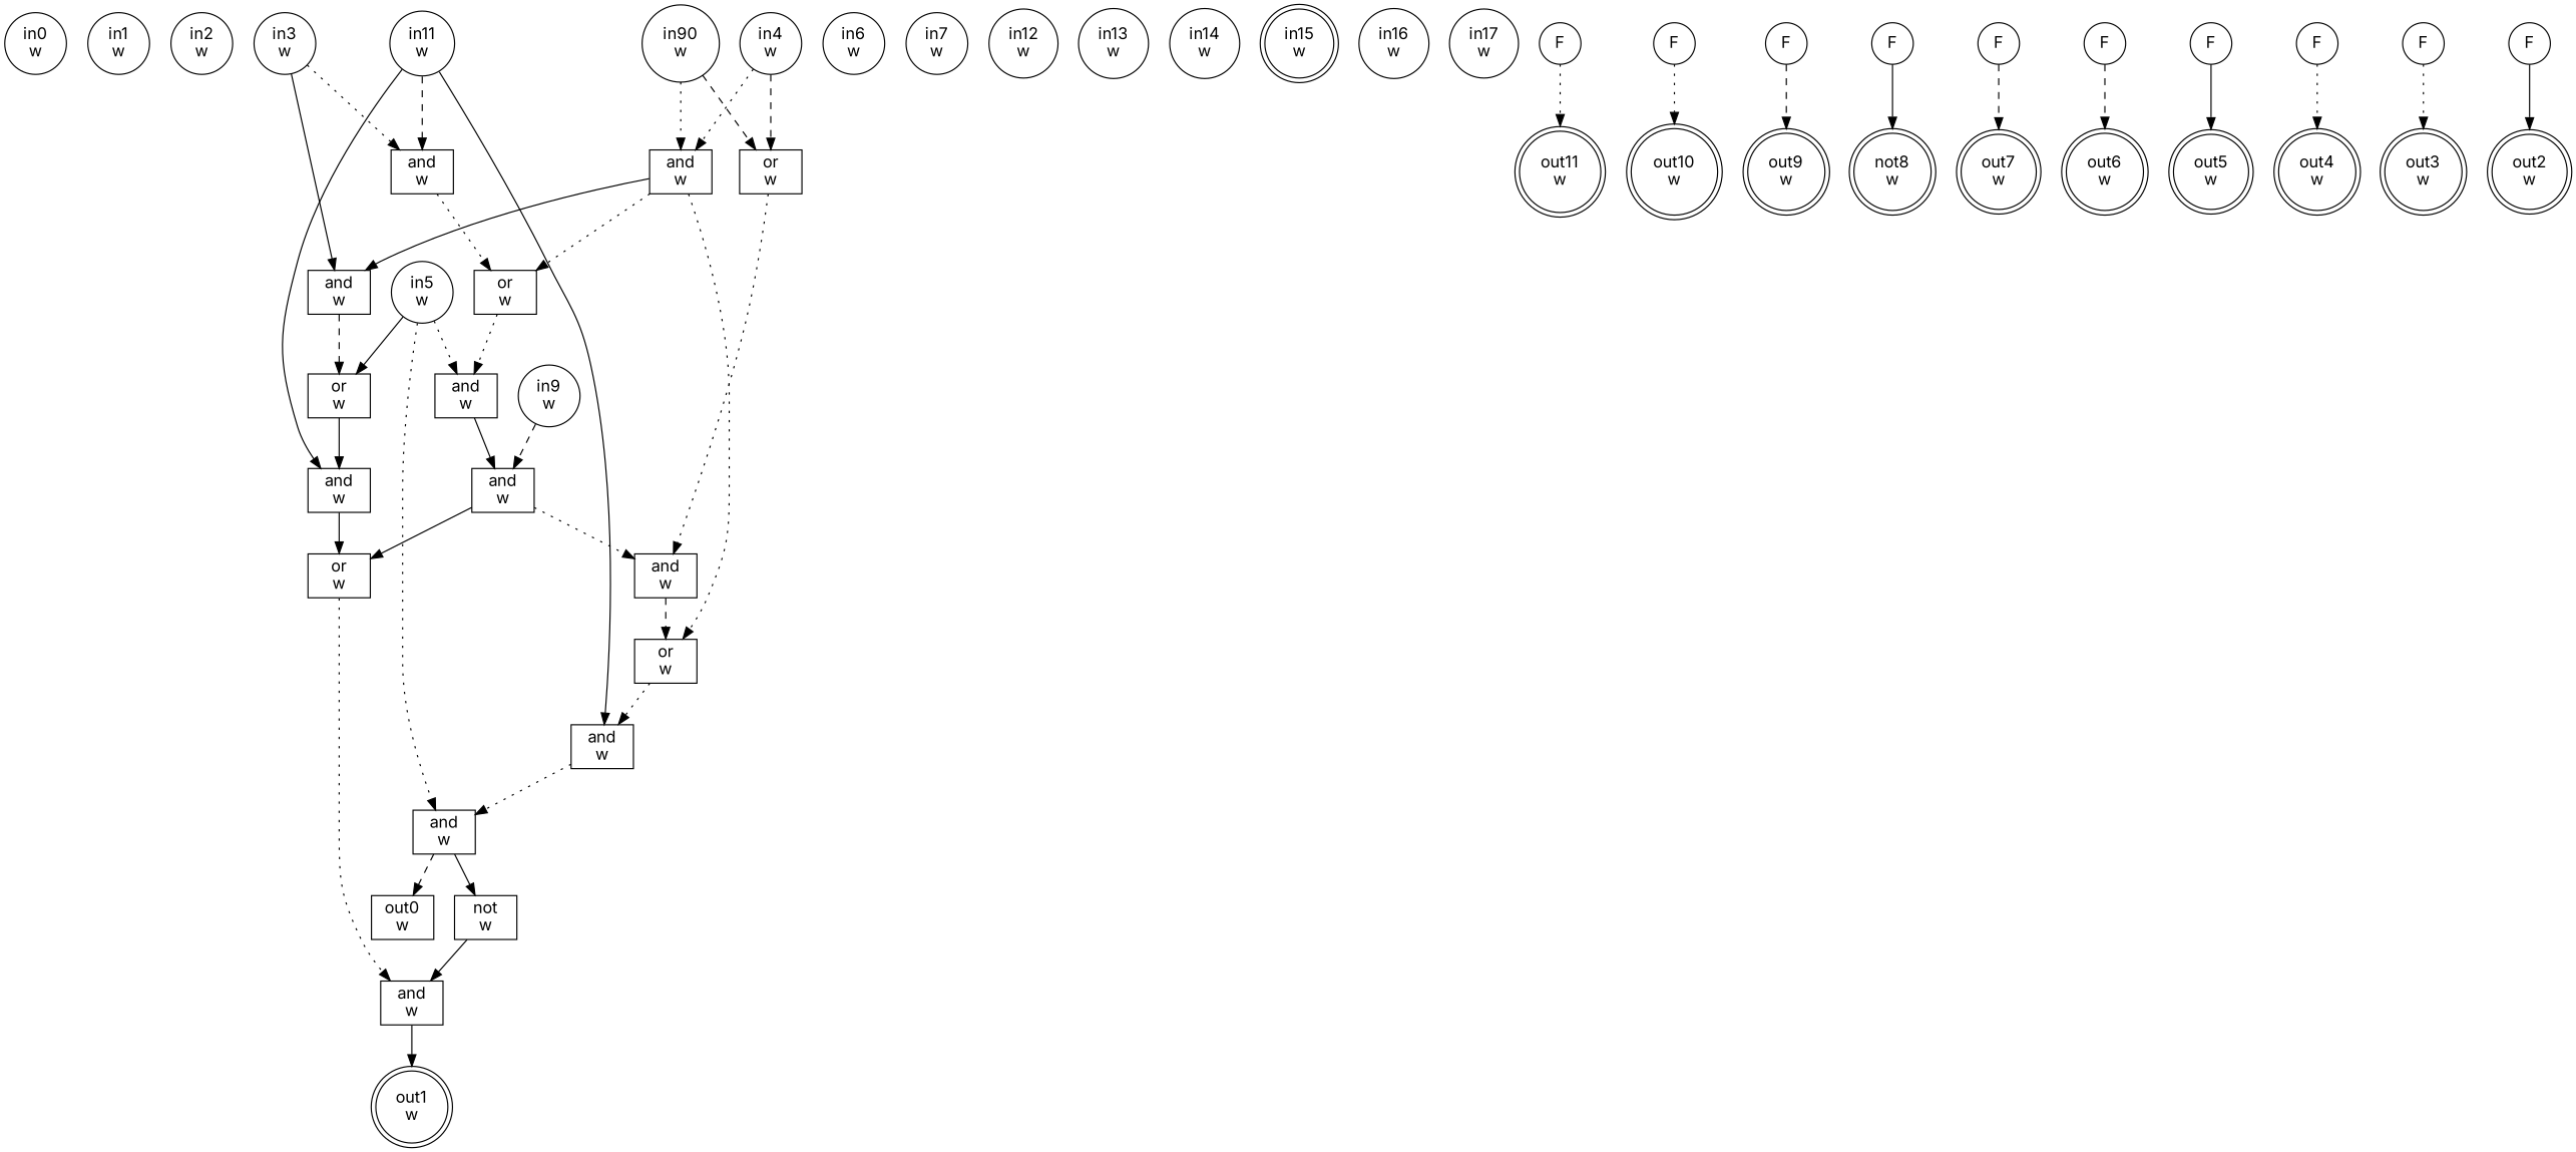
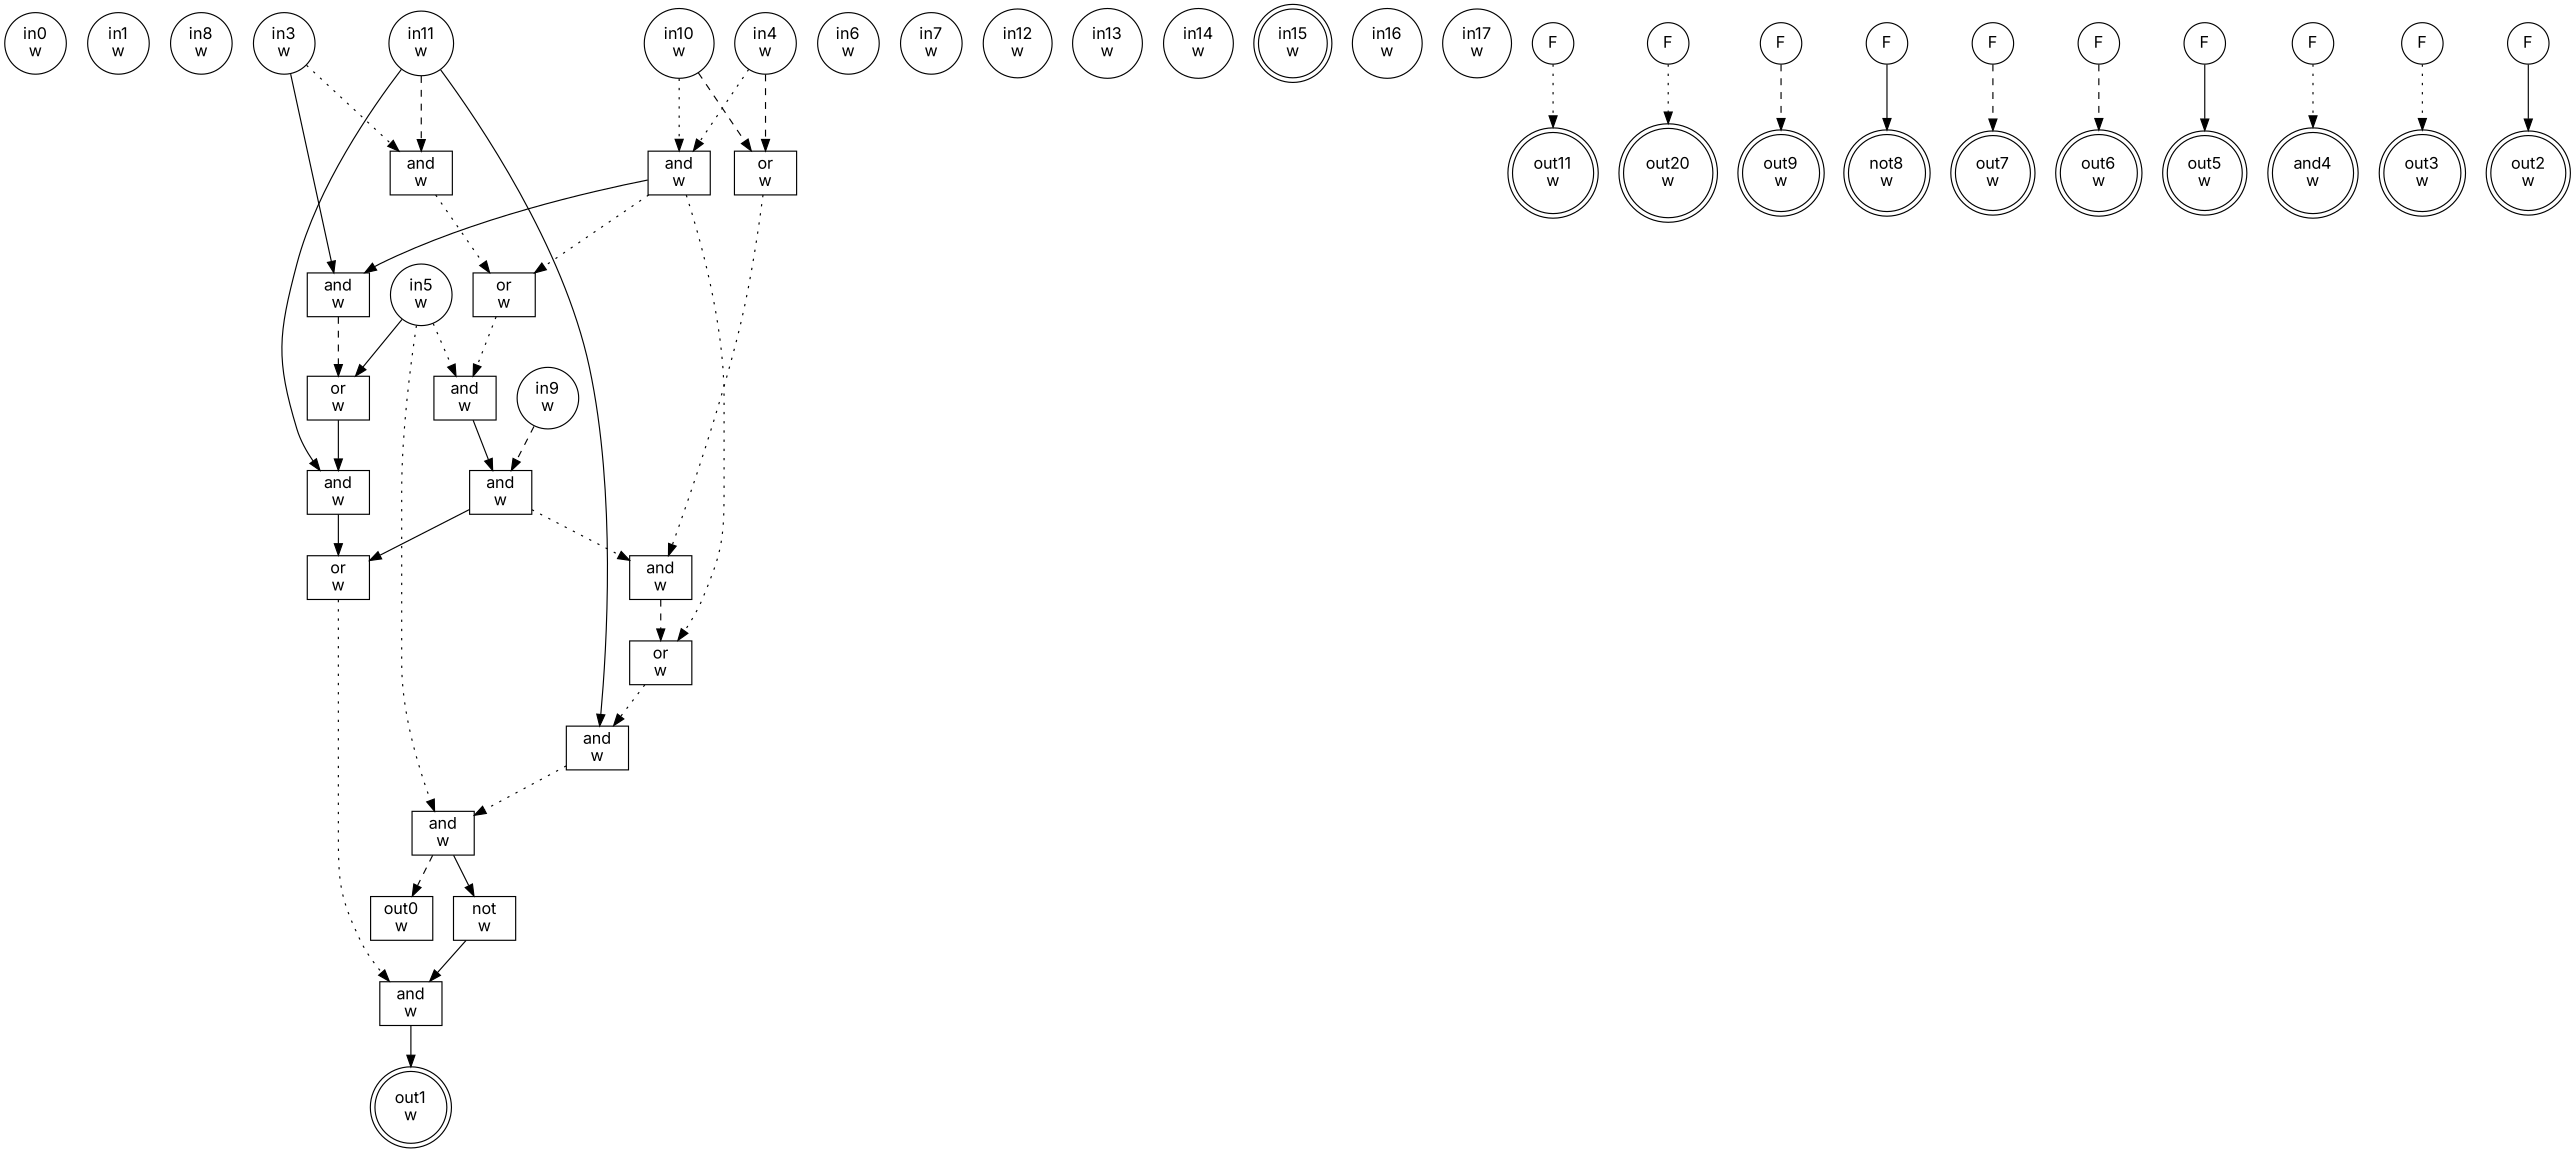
  digraph {
    fontname=Inter
    node [fillcolor=white fontname=Inter shape=circle style=filled]
    edge [fontcolor=forestgreen fontname=Inter style=dotted]
    n1 [label="in0\nw"]
    n2 [label="in1\nw"]
-   n3 [label="in2\nw"]
+   n3 [label="in8\nw"]
    n4 [label="in3\nw"]
    n5 [label="and\nw" shape=rect]
    n6 [label="and\nw" shape=rect]
    n7 [label="or\nw" shape=rect]
    n8 [label="or\nw" shape=rect]
    n9 [label="in4\nw"]
    n10 [label="and\nw" shape=rect]
    n11 [label="or\nw" shape=rect]
    n12 [label="or\nw" shape=rect]
    n13 [label="and\nw" shape=rect]
    n14 [label="in5\nw"]
    n15 [label="and\nw" shape=rect]
    n16 [label="and\nw" shape=rect]
    n17 [label="and\nw" shape=rect]
    n18 [label="and\nw" shape=rect]
    n19 [label="not\nw" shape=rect]
    n20 [label="out0\nw" shape=box]
    n21 [label="in6\nw"]
    n22 [label="in7\nw"]
    n23 [label="in9\nw"]
    n24 [label="or\nw" shape=rect]
-   n25 [label="in90\nw"]
+   n25 [label="in10\nw"]
    n26 [label="in11\nw"]
    n27 [label="and\nw" shape=rect]
    n28 [label="in12\nw"]
    n29 [label="in13\nw"]
    n30 [label="in14\nw"]
    n31 [label="in15\nw" shape=doublecircle]
    n32 [label="in16\nw"]
    n33 [label="in17\nw"]
    n34 [label=F]
    n35 [label="out11\nw" shape=doublecircle]
    n36 [label=F]
-   n37 [label="out10\nw" shape=doublecircle]
+   n37 [label="out20\nw" shape=doublecircle]
    n38 [label=F]
    n39 [label="out9\nw" shape=doublecircle]
    n40 [label=F]
    n41 [label="not8\nw" shape=doublecircle]
    n42 [label=F]
    n43 [label="out7\nw" shape=doublecircle]
    n44 [label=F]
    n45 [label="out6\nw" shape=doublecircle]
    n46 [label=F]
    n47 [label="out5\nw" shape=doublecircle]
    n48 [label=F]
-   n49 [label="out4\nw" shape=doublecircle]
+   n49 [label="and4\nw" shape=doublecircle]
    n50 [label=F]
    n51 [label="out3\nw" shape=doublecircle]
    n52 [label=F]
    n53 [label="out2\nw" shape=doublecircle]
    n54 [label="and\nw" shape=rect]
    n55 [label="out1\nw" shape=doublecircle]
    n4 -> n5 [style=solid]
    n4 -> n6
    n5 -> n7 [style=dashed]
    n6 -> n8
    n7 -> n17 [style=solid]
    n8 -> n15
    n9 -> n10
    n9 -> n11 [style=dashed]
    n10 -> n5 [style=solid]
    n10 -> n8
    n10 -> n12
    n11 -> n13
    n12 -> n27
    n13 -> n12 [style=dashed]
    n14 -> n7 [style=solid]
    n14 -> n15
    n14 -> n16
    n15 -> n18 [style=solid]
    n16 -> n19 [style=solid]
    n16 -> n20 [style=dashed]
    n17 -> n24 [style=solid]
    n18 -> n13
    n18 -> n24 [style=solid]
    n19 -> n54 [style=solid]
    n23 -> n18 [style=dashed]
    n24 -> n54
    n25 -> n10
    n25 -> n11 [style=dashed]
    n26 -> n6 [style=dashed]
    n26 -> n17 [style=solid]
    n26 -> n27 [style=solid]
    n27 -> n16
    n34 -> n35
    n36 -> n37
    n38 -> n39 [style=dashed]
    n40 -> n41 [style=solid]
    n42 -> n43 [style=dashed]
    n44 -> n45 [style=dashed]
    n46 -> n47 [style=solid]
    n48 -> n49
    n50 -> n51
    n52 -> n53 [style=solid]
    n54 -> n55 [style=solid]
  }
